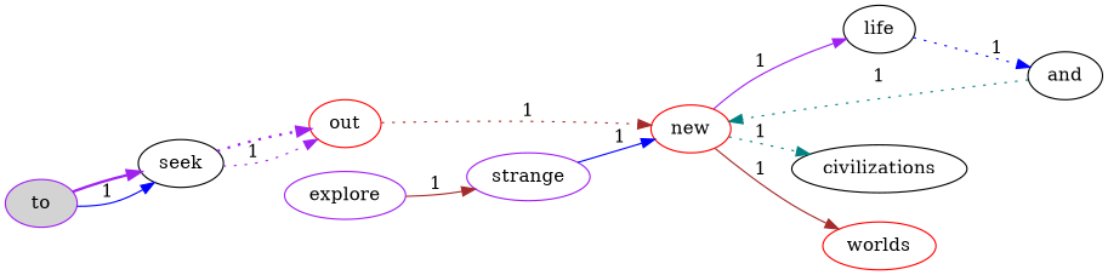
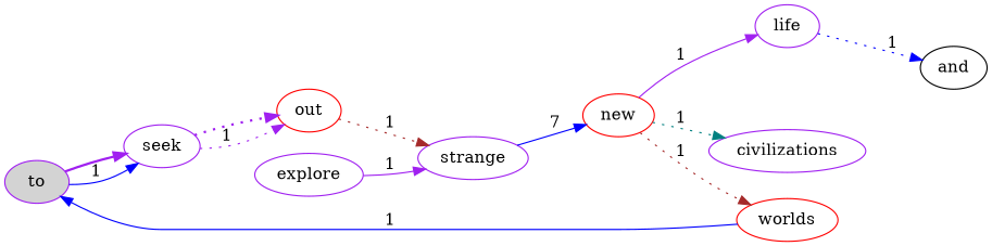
  digraph {
    rankdir=LR
    node [color=purple]
    edge [color=purple style=solid]
    to [fillcolor=lightgray style=filled]
-   seek [color=black]
+   seek
    explore
    strange
    out [color=red]
    new [color=red]
    worlds [color=red]
-   civilizations [color=black]
-   life [color=black]
+   civilizations
+   life
    and [color=black]
    to -> seek [color=blue label=1]
    to -> seek [penwidth=2]
    seek -> out [label=1 style=dotted]
    seek -> out [penwidth=2 style=dotted]
-   explore -> strange [color=brown label=1]
-   strange -> new [color=blue label=1]
-   out -> new [color=brown label=1 style=dotted]
-   new -> worlds [color=brown label=1]
+   explore -> strange [label=1]
+   strange -> new [color=blue label=7]
+   out -> strange [color=brown label=1 style=dotted]
+   new -> worlds [color=brown label=1 style=dotted]
    new -> civilizations [color=teal label=1 style=dotted]
    new -> life [label=1]
+   worlds -> to [color=blue label=1]
    life -> and [color=blue label=1 style=dotted]
-   and -> new [color=teal label=1 style=dotted]
  }
